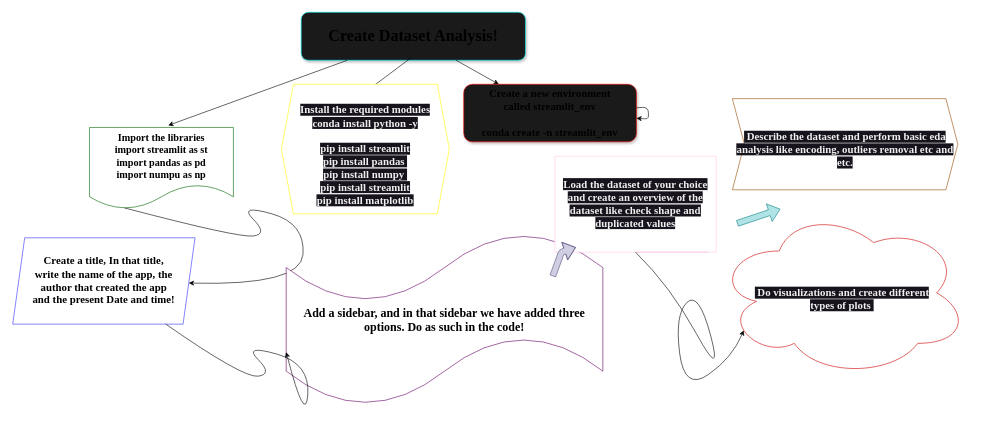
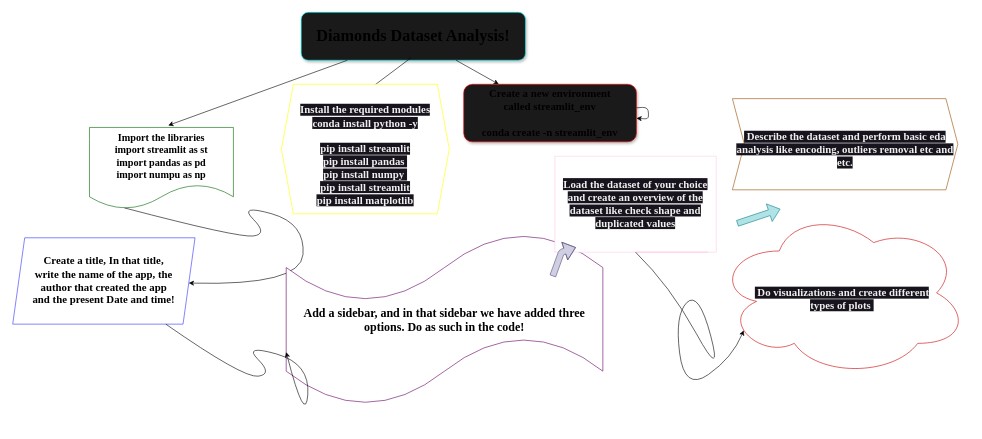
  <mxCell id="0" />
  <mxCell id="1" parent="0" />
- <mxCell id="2" value="&lt;font size=&quot;1&quot; style=&quot;&quot;&gt;&lt;b style=&quot;font-size: 27px;&quot;&gt;Create Dataset Analysis!&lt;/b&gt;&lt;/font&gt;" style="rounded=1;whiteSpace=wrap;fontFamily=Comic Sans MS;labelBackgroundColor=none;labelBorderColor=none;html=1;fillColor=#1A1A1A;strokeColor=#00FFFF;shadow=1;" parent="1" vertex="1"><mxGeometry x="501" y="20" width="374" height="80" as="geometry" /></mxCell>
+ <mxCell id="2" value="&lt;font size=&quot;1&quot; style=&quot;&quot;&gt;&lt;b style=&quot;font-size: 27px;&quot;&gt;Diamonds Dataset Analysis!&lt;/b&gt;&lt;/font&gt;" style="rounded=1;whiteSpace=wrap;fontFamily=Comic Sans MS;labelBackgroundColor=none;labelBorderColor=none;html=1;fillColor=#1A1A1A;strokeColor=#00FFFF;shadow=1;" parent="1" vertex="1"><mxGeometry x="501" y="20" width="374" height="80" as="geometry" /></mxCell>
  <mxCell id="3" value="" style="endArrow=classic;html=1;" parent="1" source="2" target="5" edge="1"><mxGeometry width="50" height="50" relative="1" as="geometry"><mxPoint x="708" y="346" as="sourcePoint" /><mxPoint x="996" y="212" as="targetPoint" /><Array as="points" /></mxGeometry></mxCell>
  <mxCell id="4" style="edgeStyle=none;html=1;fontSize=17;" parent="1" source="5" target="5" edge="1"><mxGeometry relative="1" as="geometry"><mxPoint x="988" y="212" as="targetPoint" /></mxGeometry></mxCell>
  <mxCell id="5" value="&lt;span style=&quot;font-size: 18px;&quot;&gt;&lt;b style=&quot;&quot;&gt;Create a new environment&lt;br style=&quot;&quot;&gt;called streamlit_env&lt;br style=&quot;&quot;&gt;&lt;br style=&quot;&quot;&gt;conda create -n streamlit_env&lt;br style=&quot;font-size: 17px;&quot;&gt;&lt;/b&gt;&lt;/span&gt;" style="rounded=1;whiteSpace=wrap;fontFamily=Comic Sans MS;labelBackgroundColor=none;labelBorderColor=none;html=1;fillColor=#1A1A1A;strokeColor=#FF0000;shadow=1;fontSize=17;" parent="1" vertex="1"><mxGeometry x="772" y="140" width="288" height="96" as="geometry" /></mxCell>
  <mxCell id="6" value="" style="endArrow=classic;html=1;entryX=0.486;entryY=0.074;entryDx=0;entryDy=0;entryPerimeter=0;" parent="1" target="7" edge="1"><mxGeometry width="50" height="50" relative="1" as="geometry"><mxPoint x="684" y="96" as="sourcePoint" /><mxPoint x="684" y="172" as="targetPoint" /><Array as="points" /></mxGeometry></mxCell>
  <mxCell id="7" value="&lt;font style=&quot;font-size: 18px;&quot;&gt;&lt;br&gt;&lt;b style=&quot;border-color: rgb(0, 0, 0); color: rgb(240, 240, 240); font-family: &amp;quot;Comic Sans MS&amp;quot;; font-style: normal; font-variant-ligatures: normal; font-variant-caps: normal; letter-spacing: normal; orphans: 2; text-align: center; text-indent: 0px; text-transform: none; widows: 2; word-spacing: 0px; -webkit-text-stroke-width: 0px; background-color: rgb(24, 20, 29); text-decoration-thickness: initial; text-decoration-style: initial; text-decoration-color: initial;&quot;&gt;Install the required modules&lt;br style=&quot;border-color: rgb(0, 0, 0);&quot;&gt;conda install python -y&lt;br style=&quot;border-color: rgb(0, 0, 0);&quot;&gt;&lt;br style=&quot;border-color: rgb(0, 0, 0);&quot;&gt;pip install streamlit&lt;br style=&quot;border-color: rgb(0, 0, 0);&quot;&gt;pip install pandas&amp;nbsp;&lt;br style=&quot;border-color: rgb(0, 0, 0);&quot;&gt;pip install numpy&amp;nbsp;&lt;br style=&quot;border-color: rgb(0, 0, 0);&quot;&gt;pip install streamlit&lt;br style=&quot;border-color: rgb(0, 0, 0);&quot;&gt;pip install matplotlib&lt;/b&gt;&lt;br&gt;&lt;/font&gt;" style="shape=hexagon;perimeter=hexagonPerimeter2;whiteSpace=wrap;html=1;fixedSize=1;fontSize=17;strokeColor=#FFFF00;" parent="1" vertex="1"><mxGeometry x="468" y="140" width="280" height="216" as="geometry" /></mxCell>
  <mxCell id="8" value="&lt;font face=&quot;Comic Sans MS&quot;&gt;&lt;span style=&quot;font-size: 17px;&quot;&gt;&lt;b&gt;Import the libraries&lt;br&gt;import streamlit as st&lt;br&gt;import pandas as pd&lt;br&gt;import numpu as np&lt;br&gt;&lt;/b&gt;&lt;/span&gt;&lt;/font&gt;" style="shape=document;whiteSpace=wrap;html=1;boundedLbl=1;strokeColor=#006600;" parent="1" vertex="1"><mxGeometry x="148" y="212" width="240" height="136" as="geometry" /></mxCell>
  <mxCell id="9" value="" style="endArrow=classic;html=1;entryX=0.547;entryY=-0.025;entryDx=0;entryDy=0;entryPerimeter=0;" parent="1" source="2" target="8" edge="1"><mxGeometry width="50" height="50" relative="1" as="geometry"><mxPoint x="548.004" y="96" as="sourcePoint" /><mxPoint x="723.771" y="220" as="targetPoint" /><Array as="points" /></mxGeometry></mxCell>
  <mxCell id="10" value="" style="curved=1;endArrow=classic;html=1;fontSize=16;exitX=0.244;exitY=0.987;exitDx=0;exitDy=0;exitPerimeter=0;" parent="1" source="8" target="11" edge="1"><mxGeometry width="50" height="50" relative="1" as="geometry"><mxPoint x="340" y="404" as="sourcePoint" /><mxPoint x="468" y="492" as="targetPoint" /><Array as="points"><mxPoint x="396" y="396" /><mxPoint x="446" y="390" /><mxPoint x="396" y="340" /><mxPoint x="508" y="372" /><mxPoint x="500" y="476" /></Array></mxGeometry></mxCell>
  <mxCell id="11" value="&lt;font style=&quot;font-size: 18px;&quot;&gt;&lt;br style=&quot;border-color: rgb(0, 0, 0); color: rgb(240, 240, 240); font-family: Helvetica; font-style: normal; font-variant-ligatures: normal; font-variant-caps: normal; font-weight: 400; letter-spacing: normal; orphans: 2; text-align: center; text-indent: 0px; text-transform: none; widows: 2; word-spacing: 0px; -webkit-text-stroke-width: 0px; background-color: rgb(24, 20, 29); text-decoration-thickness: initial; text-decoration-style: initial; text-decoration-color: initial;&quot;&gt;&lt;/font&gt;&lt;font style=&quot;font-size: 18px;&quot; face=&quot;Comic Sans MS&quot;&gt;&lt;b style=&quot;&quot;&gt;&lt;font style=&quot;font-size: 18px;&quot;&gt;Create a title, In that title,&lt;br&gt;write the name of the app, the&lt;br&gt;author that created the app&lt;br&gt;and the present Date and time!&lt;br&gt;&lt;/font&gt;&lt;br&gt;&lt;/b&gt;&lt;/font&gt;" style="shape=parallelogram;perimeter=parallelogramPerimeter;whiteSpace=wrap;html=1;fixedSize=1;strokeColor=#3333FF;fontSize=16;" parent="1" vertex="1"><mxGeometry x="20" y="396" width="304" height="144" as="geometry" /></mxCell>
  <mxCell id="12" value="&lt;font style=&quot;font-size: 20px;&quot;&gt;&lt;br style=&quot;border-color: rgb(0, 0, 0); color: rgb(240, 240, 240); font-family: Helvetica; font-style: normal; font-variant-ligatures: normal; font-variant-caps: normal; font-weight: 400; letter-spacing: normal; orphans: 2; text-align: center; text-indent: 0px; text-transform: none; widows: 2; word-spacing: 0px; -webkit-text-stroke-width: 0px; text-decoration-thickness: initial; text-decoration-style: initial; text-decoration-color: initial; background-color: rgb(24, 20, 29);&quot;&gt;&lt;font style=&quot;font-size: 20px;&quot; face=&quot;Comic Sans MS&quot;&gt;&lt;b style=&quot;&quot;&gt;Add a sidebar, and in that sidebar we have added three options. Do as such in the code!&lt;br&gt;&lt;br&gt;&lt;/b&gt;&lt;/font&gt;&lt;/font&gt;" style="shape=tape;whiteSpace=wrap;html=1;strokeColor=#660066;" parent="1" vertex="1"><mxGeometry x="476" y="388" width="528" height="288" as="geometry" /></mxCell>
  <mxCell id="13" value="" style="curved=1;endArrow=classic;html=1;fontSize=16;entryX=0;entryY=0.69;entryDx=0;entryDy=0;entryPerimeter=0;" parent="1" source="11" target="12" edge="1"><mxGeometry width="50" height="50" relative="1" as="geometry"><mxPoint x="358.56" y="564.002" as="sourcePoint" /><mxPoint x="451.596" y="714.282" as="targetPoint" /><Array as="points"><mxPoint x="404" y="629.77" /><mxPoint x="454" y="623.77" /><mxPoint x="404" y="573.77" /><mxPoint x="516" y="605.77" /><mxPoint x="508" y="709.77" /></Array></mxGeometry></mxCell>
  <mxCell id="14" value="&lt;br style=&quot;border-color: rgb(0, 0, 0); color: rgb(240, 240, 240); font-family: Helvetica; font-size: 18px; font-style: normal; font-variant-ligatures: normal; font-variant-caps: normal; font-weight: 400; letter-spacing: normal; orphans: 2; text-align: center; text-indent: 0px; text-transform: none; widows: 2; word-spacing: 0px; -webkit-text-stroke-width: 0px; text-decoration-thickness: initial; text-decoration-style: initial; text-decoration-color: initial; background-color: rgb(24, 20, 29);&quot;&gt;&lt;font style=&quot;border-color: rgb(0, 0, 0); color: rgb(240, 240, 240); font-size: 18px; font-style: normal; font-variant-ligatures: normal; font-variant-caps: normal; font-weight: 400; letter-spacing: normal; orphans: 2; text-align: center; text-indent: 0px; text-transform: none; widows: 2; word-spacing: 0px; -webkit-text-stroke-width: 0px; background-color: rgb(24, 20, 29); text-decoration-thickness: initial; text-decoration-style: initial; text-decoration-color: initial;&quot; face=&quot;Comic Sans MS&quot;&gt;&lt;b style=&quot;border-color: rgb(0, 0, 0);&quot;&gt;Load the dataset of your choice and create an overview of the dataset like check shape and duplicated values&lt;br&gt;&lt;br style=&quot;border-color: rgb(0, 0, 0);&quot;&gt;&lt;/b&gt;&lt;/font&gt;" style="shape=callout;whiteSpace=wrap;html=1;perimeter=calloutPerimeter;strokeColor=#FFCCE6;fontSize=18;size=0;position=0.95;" parent="1" vertex="1"><mxGeometry x="924" y="260" width="269.09" height="160" as="geometry" /></mxCell>
  <mxCell id="15" value="" style="shape=flexArrow;endArrow=classic;html=1;fontSize=18;fillColor=#d0cee2;strokeColor=#56517e;" parent="1" edge="1"><mxGeometry width="50" height="50" relative="1" as="geometry"><mxPoint x="920.455" y="460" as="sourcePoint" /><mxPoint x="959" y="412" as="targetPoint" /><Array as="points"><mxPoint x="935" y="420" /></Array></mxGeometry></mxCell>
  <mxCell id="16" value="&lt;font style=&quot;font-size: 18px;&quot;&gt;&lt;br style=&quot;border-color: rgb(0, 0, 0); color: rgb(240, 240, 240); font-family: Helvetica; font-style: normal; font-variant-ligatures: normal; font-variant-caps: normal; font-weight: 400; letter-spacing: normal; orphans: 2; text-align: center; text-indent: 0px; text-transform: none; widows: 2; word-spacing: 0px; -webkit-text-stroke-width: 0px; text-decoration-thickness: initial; text-decoration-style: initial; text-decoration-color: initial; background-color: rgb(24, 20, 29);&quot;&gt;&lt;font style=&quot;border-color: rgb(0, 0, 0); color: rgb(240, 240, 240); font-style: normal; font-variant-ligatures: normal; font-variant-caps: normal; font-weight: 400; letter-spacing: normal; orphans: 2; text-align: center; text-indent: 0px; text-transform: none; widows: 2; word-spacing: 0px; -webkit-text-stroke-width: 0px; text-decoration-thickness: initial; text-decoration-style: initial; text-decoration-color: initial; background-color: rgb(24, 20, 29); font-size: 18px;&quot; face=&quot;Comic Sans MS&quot;&gt;&lt;b style=&quot;border-color: rgb(0, 0, 0);&quot;&gt;&amp;nbsp;Do visualizations and create different &lt;br&gt;types of plots&amp;nbsp;&lt;/b&gt;&lt;/font&gt;&lt;/font&gt;" style="ellipse;shape=cloud;whiteSpace=wrap;html=1;strokeColor=#CC0000;fontSize=18;" parent="1" vertex="1"><mxGeometry x="1193.09" y="348" width="420" height="280" as="geometry" /></mxCell>
  <mxCell id="17" value="" style="curved=1;endArrow=classic;html=1;fontSize=18;exitX=0;exitY=0;exitDx=134.545;exitDy=160;exitPerimeter=0;entryX=0.109;entryY=0.723;entryDx=0;entryDy=0;entryPerimeter=0;" parent="1" source="14" target="16" edge="1"><mxGeometry width="50" height="50" relative="1" as="geometry"><mxPoint x="1124" y="574" as="sourcePoint" /><mxPoint x="1236" y="596" as="targetPoint" /><Array as="points"><mxPoint x="1116" y="476" /><mxPoint x="1204" y="636" /><mxPoint x="1164" y="484" /><mxPoint x="1124" y="524" /><mxPoint x="1140" y="652" /><mxPoint x="1220" y="596" /></Array></mxGeometry></mxCell>
  <mxCell id="18" value="&lt;br style=&quot;border-color: rgb(0, 0, 0); color: rgb(240, 240, 240); font-family: Helvetica; font-size: 18px; font-style: normal; font-variant-ligatures: normal; font-variant-caps: normal; font-weight: 400; letter-spacing: normal; orphans: 2; text-align: center; text-indent: 0px; text-transform: none; widows: 2; word-spacing: 0px; -webkit-text-stroke-width: 0px; text-decoration-thickness: initial; text-decoration-style: initial; text-decoration-color: initial; background-color: rgb(24, 20, 29);&quot;&gt;&lt;font style=&quot;border-color: rgb(0, 0, 0); color: rgb(240, 240, 240); font-size: 18px; font-style: normal; font-variant-ligatures: normal; font-variant-caps: normal; font-weight: 400; letter-spacing: normal; orphans: 2; text-align: center; text-indent: 0px; text-transform: none; widows: 2; word-spacing: 0px; -webkit-text-stroke-width: 0px; text-decoration-thickness: initial; text-decoration-style: initial; text-decoration-color: initial; background-color: rgb(24, 20, 29);&quot; face=&quot;Comic Sans MS&quot;&gt;&lt;b style=&quot;border-color: rgb(0, 0, 0);&quot;&gt;&amp;nbsp;Describe the dataset and perform basic eda analysis like encoding, outliers removal etc and etc.&lt;br&gt;&lt;/b&gt;&lt;/font&gt;" style="shape=step;perimeter=stepPerimeter;whiteSpace=wrap;html=1;fixedSize=1;strokeColor=#994C00;fontSize=16;" parent="1" vertex="1"><mxGeometry x="1220" y="164" width="376" height="152" as="geometry" /></mxCell>
  <mxCell id="19" value="" style="shape=flexArrow;endArrow=classic;html=1;fontSize=16;fillColor=#b0e3e6;strokeColor=#0e8088;" parent="1" edge="1"><mxGeometry width="50" height="50" relative="1" as="geometry"><mxPoint x="1228" y="372" as="sourcePoint" /><mxPoint x="1300" y="348" as="targetPoint" /><Array as="points" /></mxGeometry></mxCell>
